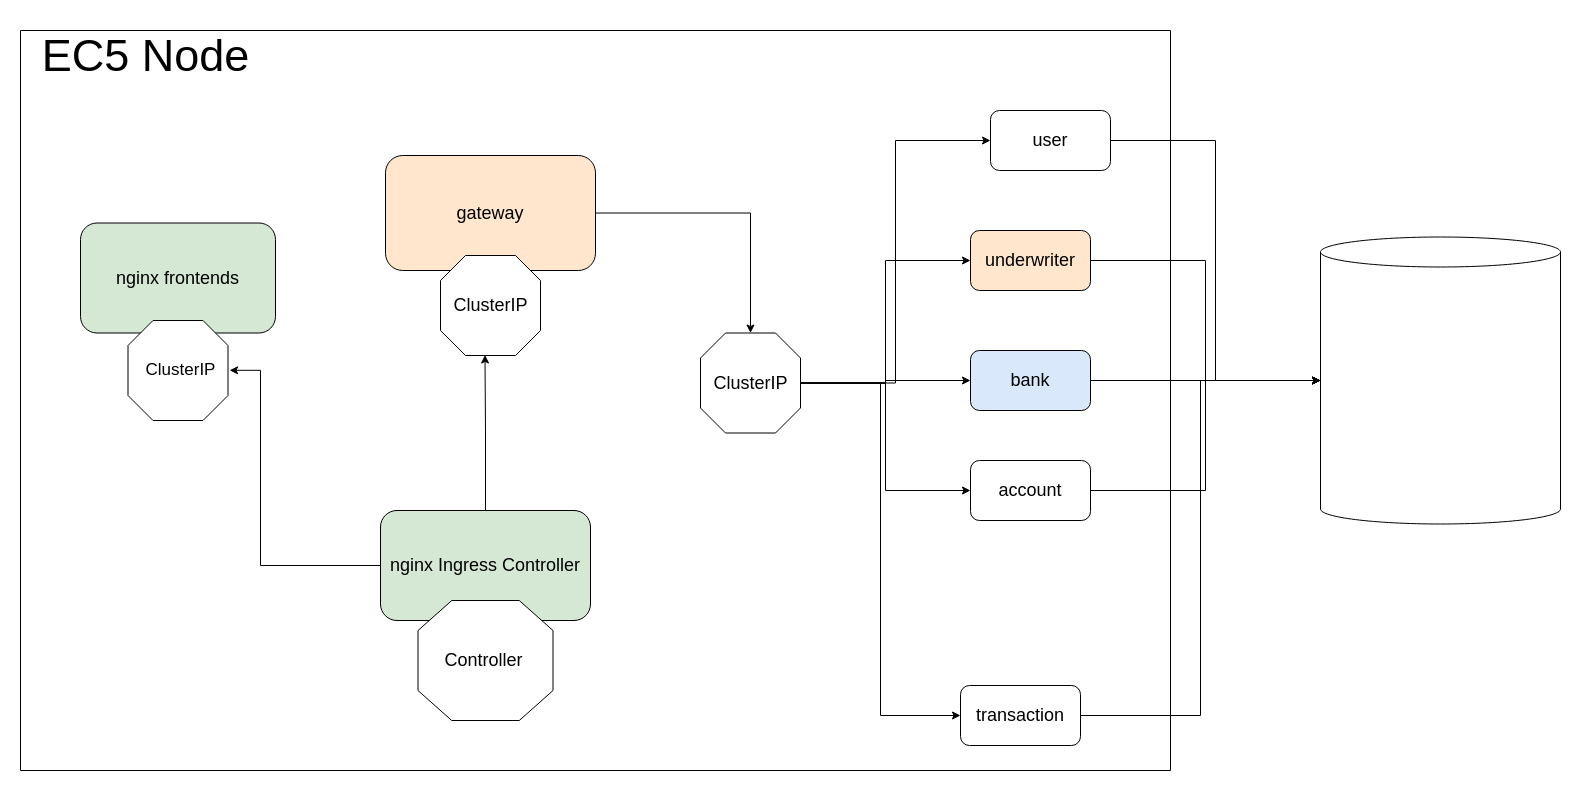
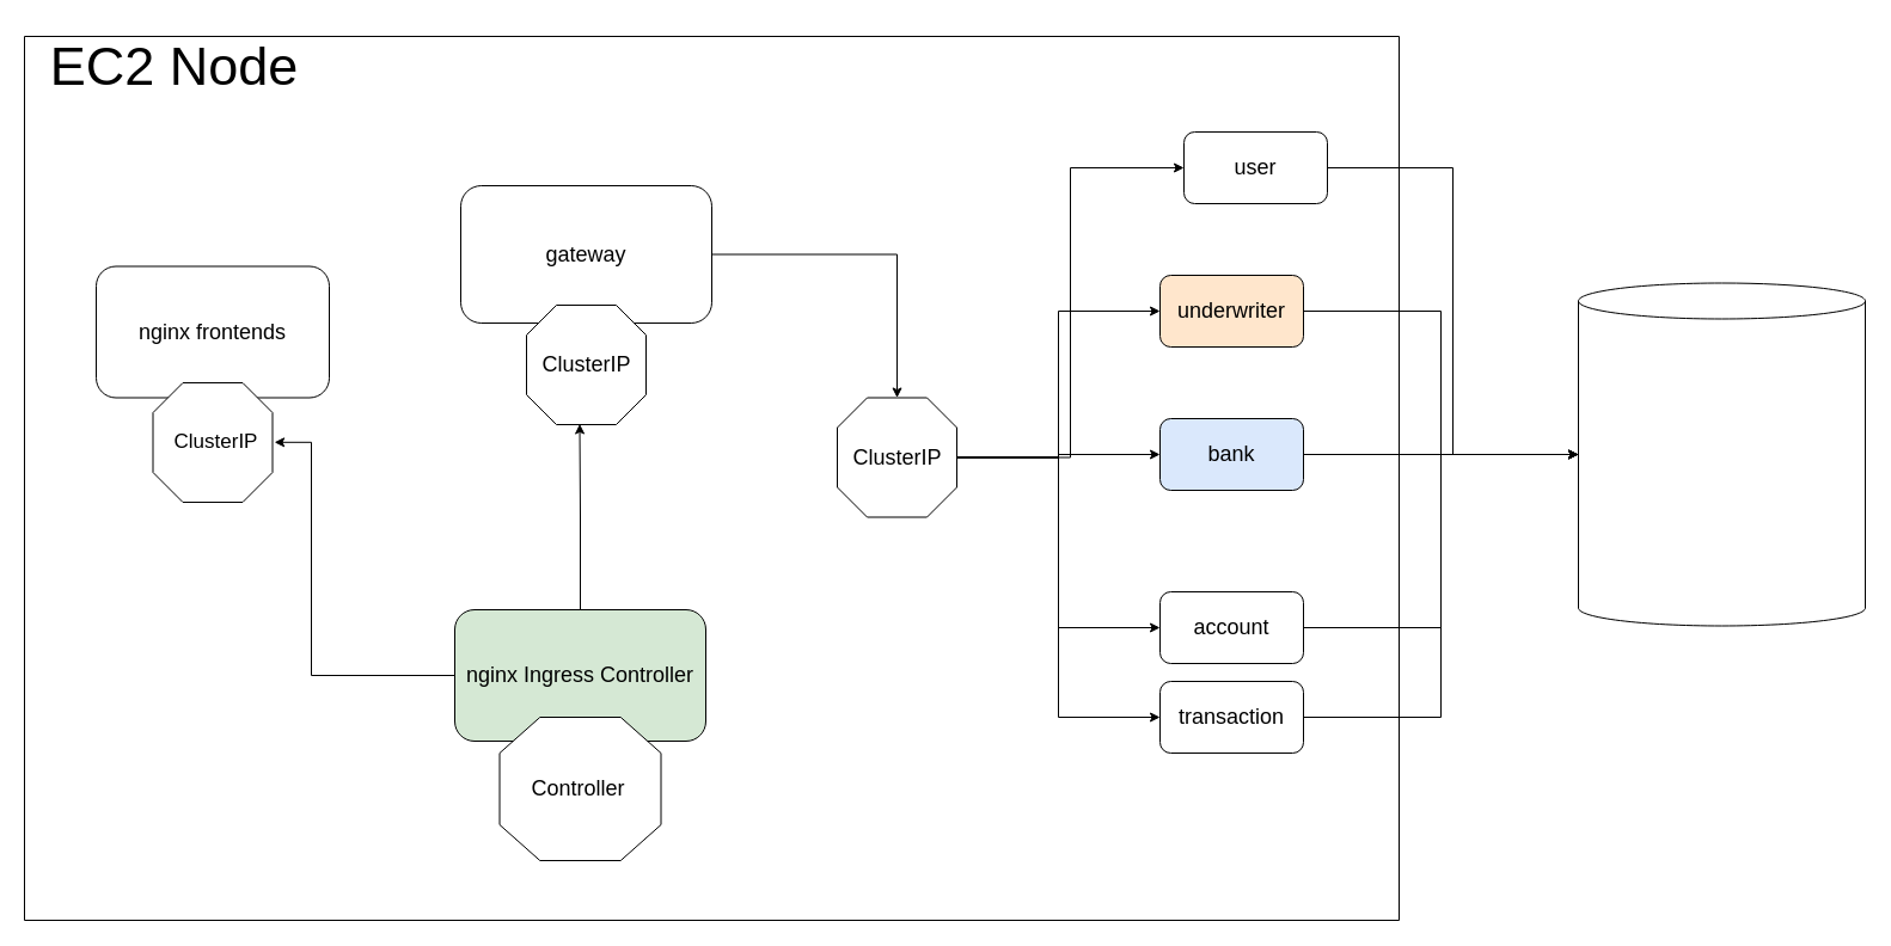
  <mxCell id="0" />
  <mxCell id="1" parent="0" />
  <mxCell id="2" style="edgeStyle=orthogonalEdgeStyle;rounded=0;orthogonalLoop=1;jettySize=auto;html=1;entryX=0.5;entryY=1;entryDx=0;entryDy=0;" parent="1" source="27" target="13" edge="1"><mxGeometry relative="1" as="geometry" /></mxCell>
  <mxCell id="3" value="" style="verticalLabelPosition=bottom;verticalAlign=top;html=1;shape=mxgraph.basic.rect;fillColor2=none;strokeWidth=1;size=20;indent=5;movable=1;resizable=1;rotatable=1;deletable=1;editable=1;locked=0;connectable=1;" parent="1" vertex="1"><mxGeometry x="20" y="30" width="1150" height="740" as="geometry" /></mxCell>
  <mxCell id="4" style="edgeStyle=orthogonalEdgeStyle;rounded=0;orthogonalLoop=1;jettySize=auto;html=1;entryX=1.016;entryY=0.498;entryDx=0;entryDy=0;entryPerimeter=0;" parent="1" source="6" target="27" edge="1"><mxGeometry relative="1" as="geometry"><Array as="points"><mxPoint x="260" y="565" /><mxPoint x="260" y="370" /></Array></mxGeometry></mxCell>
  <mxCell id="5" style="edgeStyle=orthogonalEdgeStyle;rounded=0;orthogonalLoop=1;jettySize=auto;html=1;entryX=0.445;entryY=0.995;entryDx=0;entryDy=0;entryPerimeter=0;" parent="1" source="6" target="31" edge="1"><mxGeometry relative="1" as="geometry" /></mxCell>
  <mxCell id="6" value="&lt;font style=&quot;font-size: 18px;&quot;&gt;nginx Ingress Controller&lt;/font&gt;" style="rounded=1;whiteSpace=wrap;html=1;fillColor=#d5e8d4;" parent="1" vertex="1"><mxGeometry x="380" y="510" width="210" height="110" as="geometry" /></mxCell>
  <mxCell id="7" style="edgeStyle=orthogonalEdgeStyle;rounded=0;orthogonalLoop=1;jettySize=auto;html=1;" parent="1" source="8" target="20" edge="1"><mxGeometry relative="1" as="geometry" /></mxCell>
- <mxCell id="8" value="&lt;font style=&quot;font-size: 18px;&quot;&gt;gateway&lt;/font&gt;" style="rounded=1;whiteSpace=wrap;html=1;fillColor=#ffe6cc;" parent="1" vertex="1"><mxGeometry x="385" y="155" width="210" height="115" as="geometry" /></mxCell>
+ <mxCell id="8" value="&lt;font style=&quot;font-size: 18px;&quot;&gt;gateway&lt;/font&gt;" style="rounded=1;whiteSpace=wrap;html=1;" parent="1" vertex="1"><mxGeometry x="385" y="155" width="210" height="115" as="geometry" /></mxCell>
  <mxCell id="9" style="edgeStyle=orthogonalEdgeStyle;rounded=0;orthogonalLoop=1;jettySize=auto;html=1;entryX=0;entryY=0.5;entryDx=0;entryDy=0;entryPerimeter=0;" edge="1" parent="1" source="10" target="34"><mxGeometry relative="1" as="geometry" /></mxCell>
  <mxCell id="10" value="&lt;font style=&quot;font-size: 18px;&quot;&gt;user&lt;/font&gt;" style="rounded=1;whiteSpace=wrap;html=1;" parent="1" vertex="1"><mxGeometry x="990" y="110" width="120" height="60" as="geometry" /></mxCell>
  <mxCell id="11" style="edgeStyle=orthogonalEdgeStyle;rounded=0;orthogonalLoop=1;jettySize=auto;html=1;exitX=1;exitY=0.5;exitDx=0;exitDy=0;" edge="1" parent="1" source="12" target="34"><mxGeometry relative="1" as="geometry" /></mxCell>
  <mxCell id="12" value="&lt;font style=&quot;font-size: 18px;&quot;&gt;underwriter&lt;/font&gt;" style="rounded=1;whiteSpace=wrap;html=1;fillColor=#ffe6cc;" parent="1" vertex="1"><mxGeometry x="970" y="230" width="120" height="60" as="geometry" /></mxCell>
- <mxCell id="13" value="&lt;font style=&quot;font-size: 18px;&quot;&gt;nginx frontends&lt;/font&gt;" style="rounded=1;whiteSpace=wrap;html=1;fillColor=#d5e8d4;" parent="1" vertex="1"><mxGeometry x="80" y="222.5" width="195" height="110" as="geometry" /></mxCell>
+ <mxCell id="13" value="&lt;font style=&quot;font-size: 18px;&quot;&gt;nginx frontends&lt;/font&gt;" style="rounded=1;whiteSpace=wrap;html=1;" parent="1" vertex="1"><mxGeometry x="80" y="222.5" width="195" height="110" as="geometry" /></mxCell>
  <mxCell id="14" style="edgeStyle=orthogonalEdgeStyle;rounded=0;orthogonalLoop=1;jettySize=auto;html=1;entryX=0;entryY=0.5;entryDx=0;entryDy=0;entryPerimeter=0;" edge="1" parent="1" source="15" target="34"><mxGeometry relative="1" as="geometry" /></mxCell>
  <mxCell id="15" value="&lt;font style=&quot;font-size: 18px;&quot;&gt;bank&lt;/font&gt;" style="rounded=1;whiteSpace=wrap;html=1;fillColor=#dae8fc;" parent="1" vertex="1"><mxGeometry x="970" y="350" width="120" height="60" as="geometry" /></mxCell>
  <mxCell id="16" style="edgeStyle=orthogonalEdgeStyle;rounded=0;orthogonalLoop=1;jettySize=auto;html=1;entryX=0;entryY=0.5;entryDx=0;entryDy=0;entryPerimeter=0;" edge="1" parent="1" source="17" target="34"><mxGeometry relative="1" as="geometry"><mxPoint x="1240" y="460" as="targetPoint" /></mxGeometry></mxCell>
- <mxCell id="17" value="&lt;font style=&quot;font-size: 18px;&quot;&gt;account&lt;/font&gt;" style="rounded=1;whiteSpace=wrap;html=1;" parent="1" vertex="1"><mxGeometry x="970" y="460" width="120" height="60" as="geometry" /></mxCell>
+ <mxCell id="17" value="&lt;font style=&quot;font-size: 18px;&quot;&gt;account&lt;/font&gt;" style="rounded=1;whiteSpace=wrap;html=1;" parent="1" vertex="1"><mxGeometry x="970" y="495" width="120" height="60" as="geometry" /></mxCell>
  <mxCell id="18" style="edgeStyle=orthogonalEdgeStyle;rounded=0;orthogonalLoop=1;jettySize=auto;html=1;entryX=0;entryY=0.5;entryDx=0;entryDy=0;entryPerimeter=0;" edge="1" parent="1" source="19" target="34"><mxGeometry relative="1" as="geometry" /></mxCell>
- <mxCell id="19" value="&lt;font style=&quot;font-size: 18px;&quot;&gt;transaction&lt;/font&gt;" style="rounded=1;whiteSpace=wrap;html=1;" parent="1" vertex="1"><mxGeometry x="960" y="685" width="120" height="60" as="geometry" /></mxCell>
+ <mxCell id="19" value="&lt;font style=&quot;font-size: 18px;&quot;&gt;transaction&lt;/font&gt;" style="rounded=1;whiteSpace=wrap;html=1;" parent="1" vertex="1"><mxGeometry x="970" y="570" width="120" height="60" as="geometry" /></mxCell>
  <mxCell id="20" value="" style="verticalLabelPosition=bottom;verticalAlign=top;html=1;shape=mxgraph.basic.polygon;polyCoords=[[0.25,0],[0.75,0],[1,0.25],[1,0.75],[0.75,1],[0.25,1],[0,0.75],[0,0.25]];polyline=0;" parent="1" vertex="1"><mxGeometry x="700" y="332.5" width="100" height="100" as="geometry" /></mxCell>
  <mxCell id="21" style="edgeStyle=orthogonalEdgeStyle;rounded=0;orthogonalLoop=1;jettySize=auto;html=1;entryX=0;entryY=0.5;entryDx=0;entryDy=0;" parent="1" source="26" target="10" edge="1"><mxGeometry relative="1" as="geometry" /></mxCell>
  <mxCell id="22" style="edgeStyle=orthogonalEdgeStyle;rounded=0;orthogonalLoop=1;jettySize=auto;html=1;entryX=0;entryY=0.5;entryDx=0;entryDy=0;" parent="1" source="26" target="12" edge="1"><mxGeometry relative="1" as="geometry" /></mxCell>
  <mxCell id="23" style="edgeStyle=orthogonalEdgeStyle;rounded=0;orthogonalLoop=1;jettySize=auto;html=1;entryX=0;entryY=0.5;entryDx=0;entryDy=0;" parent="1" source="26" target="15" edge="1"><mxGeometry relative="1" as="geometry" /></mxCell>
  <mxCell id="24" style="edgeStyle=orthogonalEdgeStyle;rounded=0;orthogonalLoop=1;jettySize=auto;html=1;entryX=0;entryY=0.5;entryDx=0;entryDy=0;" parent="1" source="26" target="17" edge="1"><mxGeometry relative="1" as="geometry" /></mxCell>
  <mxCell id="25" style="edgeStyle=orthogonalEdgeStyle;rounded=0;orthogonalLoop=1;jettySize=auto;html=1;entryX=0;entryY=0.5;entryDx=0;entryDy=0;" parent="1" source="26" target="19" edge="1"><mxGeometry relative="1" as="geometry" /></mxCell>
  <mxCell id="26" value="&lt;font style=&quot;font-size: 18px;&quot;&gt;ClusterIP&lt;/font&gt;" style="text;html=1;align=center;verticalAlign=middle;resizable=0;points=[];autosize=1;strokeColor=none;fillColor=none;" parent="1" vertex="1"><mxGeometry x="700" y="362.5" width="100" height="40" as="geometry" /></mxCell>
  <mxCell id="27" value="" style="verticalLabelPosition=bottom;verticalAlign=top;html=1;shape=mxgraph.basic.polygon;polyCoords=[[0.25,0],[0.75,0],[1,0.25],[1,0.75],[0.75,1],[0.25,1],[0,0.75],[0,0.25]];polyline=0;" parent="1" vertex="1"><mxGeometry x="127.5" y="320" width="100" height="100" as="geometry" /></mxCell>
  <mxCell id="28" value="&lt;font style=&quot;font-size: 17px;&quot;&gt;ClusterIP&lt;/font&gt;" style="text;html=1;align=center;verticalAlign=middle;resizable=0;points=[];autosize=1;strokeColor=none;fillColor=none;" parent="1" vertex="1"><mxGeometry x="135" y="355" width="90" height="30" as="geometry" /></mxCell>
  <mxCell id="29" value="" style="verticalLabelPosition=bottom;verticalAlign=top;html=1;shape=mxgraph.basic.polygon;polyCoords=[[0.25,0],[0.75,0],[1,0.25],[1,0.75],[0.75,1],[0.25,1],[0,0.75],[0,0.25]];polyline=0;" parent="1" vertex="1"><mxGeometry x="417.5" y="600" width="135" height="120" as="geometry" /></mxCell>
  <mxCell id="30" value="&lt;font style=&quot;font-size: 18px;&quot;&gt;Controller&lt;/font&gt;" style="text;html=1;align=center;verticalAlign=middle;resizable=0;points=[];autosize=1;strokeColor=none;fillColor=none;" parent="1" vertex="1"><mxGeometry x="417.5" y="640" width="130" height="40" as="geometry" /></mxCell>
  <mxCell id="31" value="" style="verticalLabelPosition=bottom;verticalAlign=top;html=1;shape=mxgraph.basic.polygon;polyCoords=[[0.25,0],[0.75,0],[1,0.25],[1,0.75],[0.75,1],[0.25,1],[0,0.75],[0,0.25]];polyline=0;" parent="1" vertex="1"><mxGeometry x="440" y="255" width="100" height="100" as="geometry" /></mxCell>
  <mxCell id="32" value="&lt;font style=&quot;font-size: 18px;&quot;&gt;ClusterIP&lt;/font&gt;" style="text;html=1;align=center;verticalAlign=middle;resizable=0;points=[];autosize=1;strokeColor=none;fillColor=none;" parent="1" vertex="1"><mxGeometry x="440" y="285" width="100" height="40" as="geometry" /></mxCell>
- <mxCell id="33" value="&lt;font style=&quot;font-size: 45px;&quot;&gt;EC5 Node&lt;/font&gt;" style="text;html=1;align=center;verticalAlign=middle;resizable=0;points=[];autosize=1;strokeColor=none;fillColor=none;" parent="1" vertex="1"><mxGeometry x="30" y="20" width="230" height="70" as="geometry" /></mxCell>
+ <mxCell id="33" value="&lt;font style=&quot;font-size: 45px;&quot;&gt;EC2 Node&lt;/font&gt;" style="text;html=1;align=center;verticalAlign=middle;resizable=0;points=[];autosize=1;strokeColor=none;fillColor=none;" parent="1" vertex="1"><mxGeometry x="30" y="20" width="230" height="70" as="geometry" /></mxCell>
  <mxCell id="34" value="" style="shape=cylinder3;whiteSpace=wrap;html=1;boundedLbl=1;backgroundOutline=1;size=15;" vertex="1" parent="1"><mxGeometry x="1320" y="236.5" width="240" height="287" as="geometry" /></mxCell>
